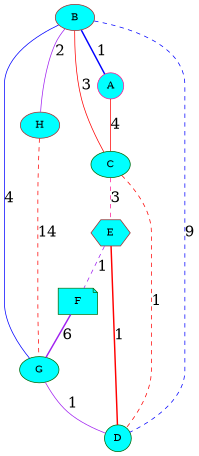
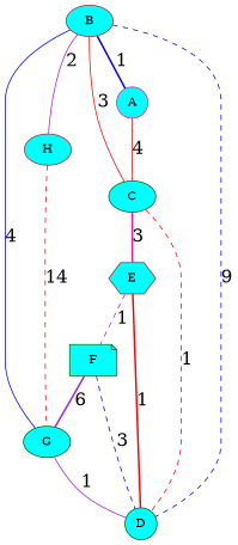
  graph {
    node [color=darkgreen fillcolor=aqua shape=ellipse style=filled]
    edge [color=red fontsize="20pt" style=dashed]
    G
    B [color=brown]
    H [color=brown]
    D [shape=circle]
    C
    A [color=deeppink shape=circle]
    E [color=brown shape=hexagon]
    F [shape=note]
    G -- D [color=purple label=1 style=solid]
    B -- G [color=blue label=4 style=solid]
    B -- H [color=purple label=2 style=solid]
    B -- D [color=blue label=9]
    B -- C [label=3 style=solid]
    B -- A [color=blue label=1 style=bold]
    H -- G [label=14]
    C -- D [label=1]
-   C -- E [color=deeppink label=3]
+   C -- E [color=deeppink label=3 style=bold]
    A -- C [label=4 style=solid]
    E -- D [label=1 style=bold]
    E -- F [color=purple label=1]
    F -- G [color=purple label=6 style=bold]
+   F -- D [color=blue label=3]
  }
